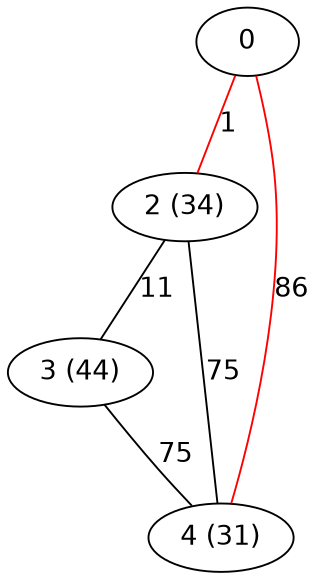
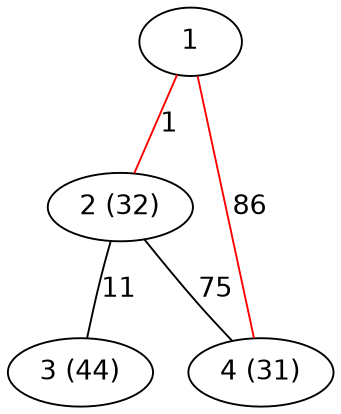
  graph {
    fontname="DejaVu Sans"
    node [fontname="DejaVu Sans"]
    edge [color=black fontname="DejaVu Sans"]
-   n1 [label="2 (34)"]
+   n1 [label="2 (32)"]
    n2 [label="3 (44)"]
    n3 [label="4 (31)"]
-   1 [label=0]
+   1
    n1 -- n2 [label=11]
    n1 -- n3 [label=75]
-   n2 -- n3 [label=75]
    1 -- n1 [color=red label=1]
    1 -- n3 [color=red label=86]
  }
